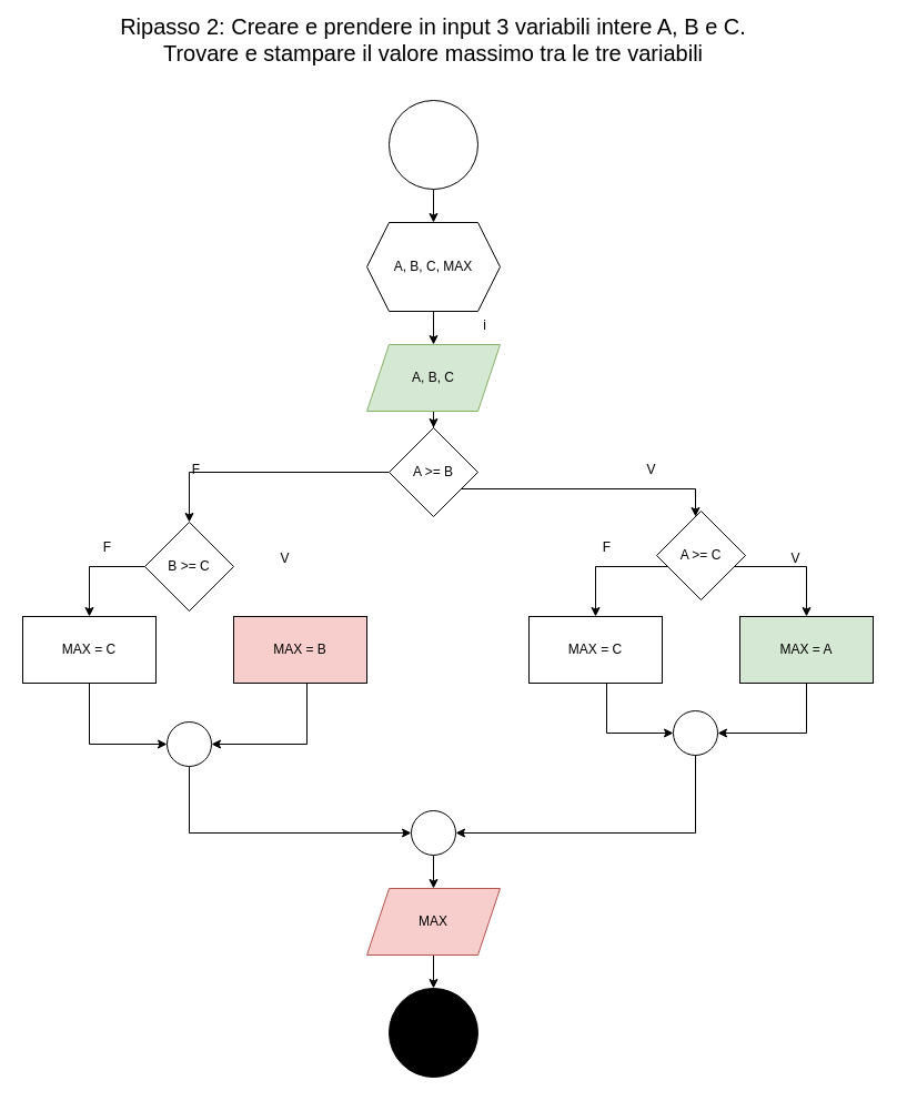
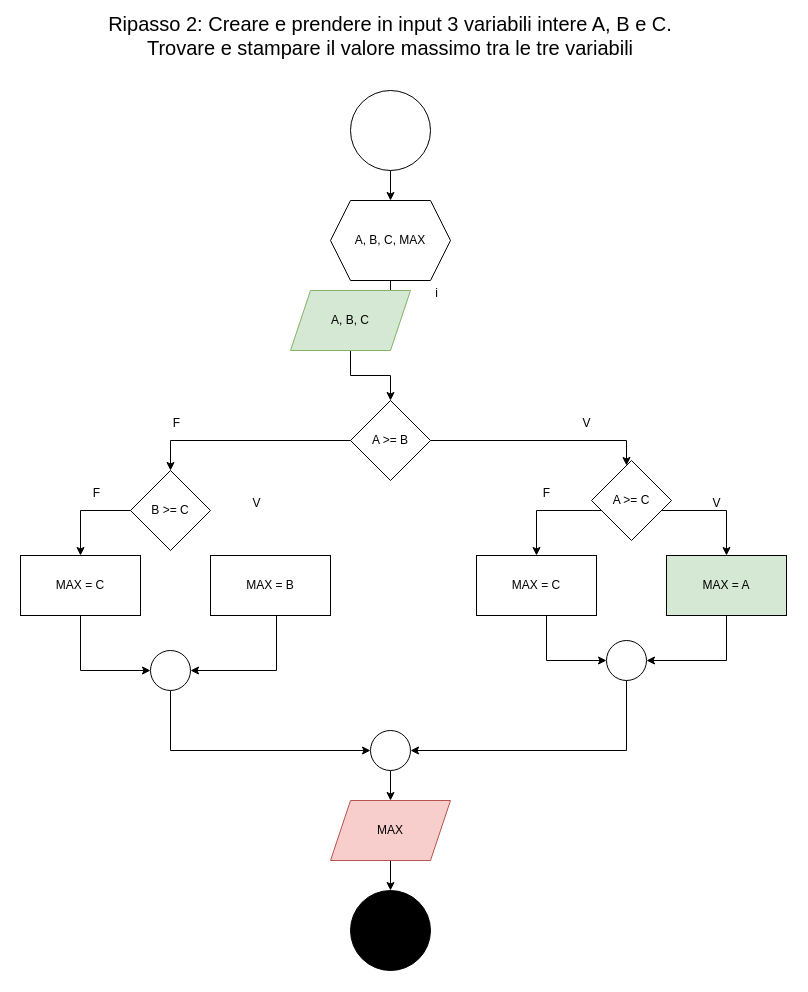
  <mxCell id="0" />
  <mxCell id="1" parent="0" />
  <mxCell id="2" value="Ripasso 2: Creare e prendere in input 3 variabili intere A, B e C. Trovare e stampare il valore massimo tra le tre variabili" style="text;html=1;align=center;verticalAlign=middle;whiteSpace=wrap;rounded=0;fontSize=20;" vertex="1" parent="1"><mxGeometry x="80" y="20" width="620" height="30" as="geometry" /></mxCell>
  <mxCell id="3" value="" style="edgeStyle=orthogonalEdgeStyle;rounded=0;orthogonalLoop=1;jettySize=auto;html=1;" edge="1" parent="1" source="4" target="6"><mxGeometry relative="1" as="geometry" /></mxCell>
  <mxCell id="4" value="" style="ellipse;whiteSpace=wrap;html=1;aspect=fixed;" vertex="1" parent="1"><mxGeometry x="350" y="90" width="80" height="80" as="geometry" /></mxCell>
  <mxCell id="5" value="" style="edgeStyle=orthogonalEdgeStyle;rounded=0;orthogonalLoop=1;jettySize=auto;html=1;" edge="1" parent="1" source="6" target="8"><mxGeometry relative="1" as="geometry" /></mxCell>
  <mxCell id="6" value="A, B, C, MAX" style="shape=hexagon;perimeter=hexagonPerimeter2;whiteSpace=wrap;html=1;fixedSize=1;" vertex="1" parent="1"><mxGeometry x="330" y="200" width="120" height="80" as="geometry" /></mxCell>
  <mxCell id="7" value="" style="edgeStyle=orthogonalEdgeStyle;rounded=0;orthogonalLoop=1;jettySize=auto;html=1;" edge="1" parent="1" source="8" target="12"><mxGeometry relative="1" as="geometry" /></mxCell>
- <mxCell id="8" value="A, B, C" style="shape=parallelogram;perimeter=parallelogramPerimeter;whiteSpace=wrap;html=1;fixedSize=1;fillColor=#d5e8d4;strokeColor=#82b366;" vertex="1" parent="1"><mxGeometry x="330" y="310" width="120" height="60" as="geometry" /></mxCell>
+ <mxCell id="8" value="A, B, C" style="shape=parallelogram;perimeter=parallelogramPerimeter;whiteSpace=wrap;html=1;fixedSize=1;fillColor=#d5e8d4;strokeColor=#82b366;" vertex="1" parent="1"><mxGeometry x="290" y="290" width="120" height="60" as="geometry" /></mxCell>
  <mxCell id="9" value="i" style="text;html=1;align=center;verticalAlign=middle;resizable=0;points=[];autosize=1;strokeColor=none;fillColor=none;" vertex="1" parent="1"><mxGeometry x="421" y="278" width="30" height="30" as="geometry" /></mxCell>
  <mxCell id="10" value="" style="edgeStyle=orthogonalEdgeStyle;rounded=0;orthogonalLoop=1;jettySize=auto;html=1;" edge="1" parent="1" source="12" target="15"><mxGeometry relative="1" as="geometry"><Array as="points"><mxPoint x="626" y="440" /></Array></mxGeometry></mxCell>
  <mxCell id="11" style="edgeStyle=orthogonalEdgeStyle;rounded=0;orthogonalLoop=1;jettySize=auto;html=1;entryX=0.5;entryY=0;entryDx=0;entryDy=0;" edge="1" parent="1" source="12" target="21"><mxGeometry relative="1" as="geometry" /></mxCell>
- <mxCell id="12" value="A &amp;gt;= B" style="rhombus;whiteSpace=wrap;html=1;" vertex="1" parent="1"><mxGeometry x="350" y="385" width="80" height="80" as="geometry" /></mxCell>
+ <mxCell id="12" value="A &amp;gt;= B" style="rhombus;whiteSpace=wrap;html=1;" vertex="1" parent="1"><mxGeometry x="350" y="400" width="80" height="80" as="geometry" /></mxCell>
  <mxCell id="13" value="" style="edgeStyle=orthogonalEdgeStyle;rounded=0;orthogonalLoop=1;jettySize=auto;html=1;" edge="1" parent="1" source="15" target="17"><mxGeometry relative="1" as="geometry"><Array as="points"><mxPoint x="726" y="510" /></Array></mxGeometry></mxCell>
  <mxCell id="14" style="edgeStyle=orthogonalEdgeStyle;rounded=0;orthogonalLoop=1;jettySize=auto;html=1;entryX=0.5;entryY=0;entryDx=0;entryDy=0;" edge="1" parent="1" source="15" target="19"><mxGeometry relative="1" as="geometry"><Array as="points"><mxPoint x="536" y="510" /></Array></mxGeometry></mxCell>
  <mxCell id="15" value="A &amp;gt;= C" style="rhombus;whiteSpace=wrap;html=1;" vertex="1" parent="1"><mxGeometry x="591" y="460" width="80" height="80" as="geometry" /></mxCell>
  <mxCell id="16" style="edgeStyle=orthogonalEdgeStyle;rounded=0;orthogonalLoop=1;jettySize=auto;html=1;entryX=1;entryY=0.5;entryDx=0;entryDy=0;" edge="1" parent="1" source="17" target="29"><mxGeometry relative="1" as="geometry"><Array as="points"><mxPoint x="726" y="660" /></Array></mxGeometry></mxCell>
  <mxCell id="17" value="MAX = A" style="whiteSpace=wrap;html=1;fillColor=#d5e8d4;" vertex="1" parent="1"><mxGeometry x="666" y="555" width="120" height="60" as="geometry" /></mxCell>
  <mxCell id="18" style="edgeStyle=orthogonalEdgeStyle;rounded=0;orthogonalLoop=1;jettySize=auto;html=1;entryX=0;entryY=0.5;entryDx=0;entryDy=0;" edge="1" parent="1" source="19" target="29"><mxGeometry relative="1" as="geometry"><Array as="points"><mxPoint x="546" y="660" /></Array></mxGeometry></mxCell>
  <mxCell id="19" value="MAX = C" style="whiteSpace=wrap;html=1;" vertex="1" parent="1"><mxGeometry x="476" y="555" width="120" height="60" as="geometry" /></mxCell>
  <mxCell id="20" style="edgeStyle=orthogonalEdgeStyle;rounded=0;orthogonalLoop=1;jettySize=auto;html=1;entryX=0.5;entryY=0;entryDx=0;entryDy=0;" edge="1" parent="1" source="21" target="25"><mxGeometry relative="1" as="geometry"><Array as="points"><mxPoint x="80" y="510" /></Array></mxGeometry></mxCell>
  <mxCell id="21" value="B &amp;gt;= C" style="rhombus;whiteSpace=wrap;html=1;" vertex="1" parent="1"><mxGeometry x="130" y="470" width="80" height="80" as="geometry" /></mxCell>
  <mxCell id="22" style="edgeStyle=orthogonalEdgeStyle;rounded=0;orthogonalLoop=1;jettySize=auto;html=1;entryX=1;entryY=0.5;entryDx=0;entryDy=0;" edge="1" parent="1" source="23" target="27"><mxGeometry relative="1" as="geometry"><Array as="points"><mxPoint x="276" y="670" /></Array></mxGeometry></mxCell>
- <mxCell id="23" value="MAX = B" style="whiteSpace=wrap;html=1;fillColor=#f8cecc;" vertex="1" parent="1"><mxGeometry x="210" y="555" width="120" height="60" as="geometry" /></mxCell>
+ <mxCell id="23" value="MAX = B" style="whiteSpace=wrap;html=1;" vertex="1" parent="1"><mxGeometry x="210" y="555" width="120" height="60" as="geometry" /></mxCell>
  <mxCell id="24" value="" style="edgeStyle=orthogonalEdgeStyle;rounded=0;orthogonalLoop=1;jettySize=auto;html=1;" edge="1" parent="1" source="25" target="27"><mxGeometry relative="1" as="geometry"><Array as="points"><mxPoint x="80" y="670" /></Array></mxGeometry></mxCell>
  <mxCell id="25" value="MAX = C" style="whiteSpace=wrap;html=1;" vertex="1" parent="1"><mxGeometry x="20" y="555" width="120" height="60" as="geometry" /></mxCell>
  <mxCell id="26" style="edgeStyle=orthogonalEdgeStyle;rounded=0;orthogonalLoop=1;jettySize=auto;html=1;entryX=0;entryY=0.5;entryDx=0;entryDy=0;" edge="1" parent="1" source="27" target="31"><mxGeometry relative="1" as="geometry"><Array as="points"><mxPoint x="170" y="750" /></Array></mxGeometry></mxCell>
  <mxCell id="27" value="" style="ellipse;whiteSpace=wrap;html=1;" vertex="1" parent="1"><mxGeometry x="150" y="650" width="40" height="40" as="geometry" /></mxCell>
  <mxCell id="28" style="edgeStyle=orthogonalEdgeStyle;rounded=0;orthogonalLoop=1;jettySize=auto;html=1;entryX=1;entryY=0.5;entryDx=0;entryDy=0;" edge="1" parent="1" source="29" target="31"><mxGeometry relative="1" as="geometry"><Array as="points"><mxPoint x="626" y="750" /></Array></mxGeometry></mxCell>
  <mxCell id="29" value="" style="ellipse;whiteSpace=wrap;html=1;" vertex="1" parent="1"><mxGeometry x="606" y="640" width="40" height="40" as="geometry" /></mxCell>
  <mxCell id="30" value="" style="edgeStyle=orthogonalEdgeStyle;rounded=0;orthogonalLoop=1;jettySize=auto;html=1;" edge="1" parent="1" source="31" target="33"><mxGeometry relative="1" as="geometry" /></mxCell>
  <mxCell id="31" value="" style="ellipse;whiteSpace=wrap;html=1;" vertex="1" parent="1"><mxGeometry x="370" y="730" width="40" height="40" as="geometry" /></mxCell>
  <mxCell id="32" value="" style="edgeStyle=orthogonalEdgeStyle;rounded=0;orthogonalLoop=1;jettySize=auto;html=1;" edge="1" parent="1" source="33" target="34"><mxGeometry relative="1" as="geometry" /></mxCell>
  <mxCell id="33" value="MAX" style="shape=parallelogram;perimeter=parallelogramPerimeter;whiteSpace=wrap;html=1;fixedSize=1;fillColor=#f8cecc;strokeColor=#b85450;" vertex="1" parent="1"><mxGeometry x="330" y="800" width="120" height="60" as="geometry" /></mxCell>
  <mxCell id="34" value="" style="ellipse;whiteSpace=wrap;html=1;fillColor=#000000;" vertex="1" parent="1"><mxGeometry x="350" y="890" width="80" height="80" as="geometry" /></mxCell>
  <mxCell id="35" value="V" style="text;html=1;align=center;verticalAlign=middle;resizable=0;points=[];autosize=1;strokeColor=none;fillColor=none;" vertex="1" parent="1"><mxGeometry x="571" y="408" width="30" height="30" as="geometry" /></mxCell>
  <mxCell id="36" value="V" style="text;html=1;align=center;verticalAlign=middle;resizable=0;points=[];autosize=1;strokeColor=none;fillColor=none;" vertex="1" parent="1"><mxGeometry x="701" y="488" width="30" height="30" as="geometry" /></mxCell>
  <mxCell id="37" value="F" style="text;html=1;align=center;verticalAlign=middle;resizable=0;points=[];autosize=1;strokeColor=none;fillColor=none;" vertex="1" parent="1"><mxGeometry x="531" y="478" width="30" height="30" as="geometry" /></mxCell>
  <mxCell id="38" value="F" style="text;html=1;align=center;verticalAlign=middle;resizable=0;points=[];autosize=1;strokeColor=none;fillColor=none;" vertex="1" parent="1"><mxGeometry x="161" y="408" width="30" height="30" as="geometry" /></mxCell>
  <mxCell id="39" value="V" style="text;html=1;align=center;verticalAlign=middle;resizable=0;points=[];autosize=1;strokeColor=none;fillColor=none;" vertex="1" parent="1"><mxGeometry x="241" y="488" width="30" height="30" as="geometry" /></mxCell>
  <mxCell id="40" value="F" style="text;html=1;align=center;verticalAlign=middle;resizable=0;points=[];autosize=1;strokeColor=none;fillColor=none;" vertex="1" parent="1"><mxGeometry x="81" y="478" width="30" height="30" as="geometry" /></mxCell>
